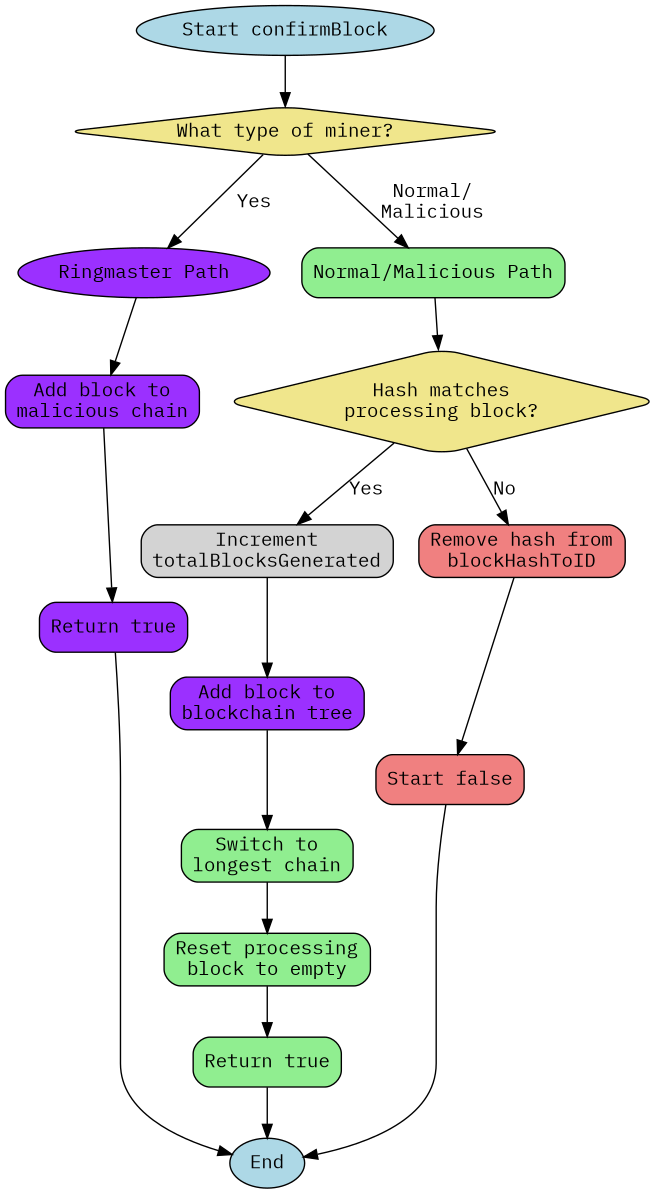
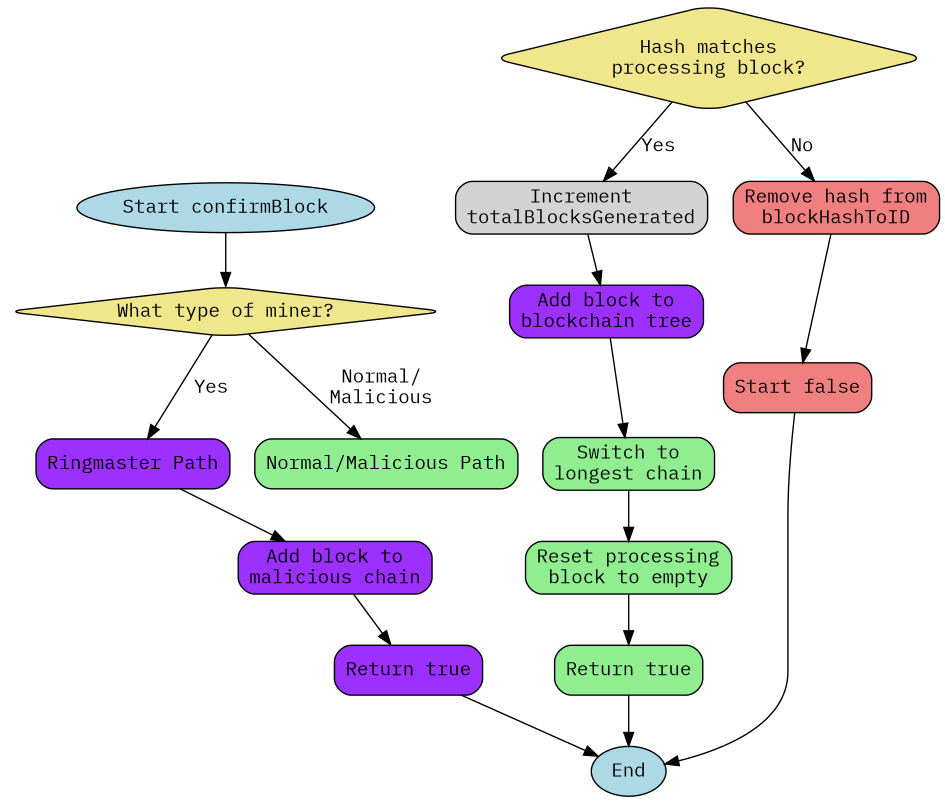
  digraph {
    fontname="IBM Plex Mono"
    rankdir=TB
    node [fillcolor=purple1 fontname="IBM Plex Mono" shape=box style="filled,rounded"]
    edge [fontname="IBM Plex Mono"]
    n1 [fillcolor=lightblue label="Start confirmBlock" shape=ellipse]
    n2 [fillcolor=khaki label="What type of miner?" shape=diamond]
-   n3 [label="Ringmaster Path" shape=ellipse]
+   n3 [label="Ringmaster Path"]
    n4 [fillcolor=lightgreen label="Normal/Malicious Path"]
    n5 [fillcolor=lightblue label=End shape=ellipse]
    n6 [label="Add block to\nmalicious chain"]
    n7 [fillcolor=khaki label="Hash matches\nprocessing block?" shape=diamond]
    n8 [label="Return true"]
    n9 [fillcolor=lightgrey label="Increment\ntotalBlocksGenerated"]
    n10 [fillcolor=lightcoral label="Remove hash from\nblockHashToID"]
    n11 [label="Add block to\nblockchain tree"]
    n12 [fillcolor=lightcoral label="Start false"]
    n13 [fillcolor=lightgreen label="Switch to\nlongest chain"]
    n14 [fillcolor=lightgreen label="Reset processing\nblock to empty"]
    n15 [fillcolor=lightgreen label="Return true"]
    n1 -> n2
    n2 -> n3 [label=Yes]
    n2 -> n4 [label="Normal/\nMalicious"]
    n3 -> n6
-   n4 -> n7
    n6 -> n8
    n7 -> n9 [label=Yes]
    n7 -> n10 [label=No]
    n8 -> n5
    n9 -> n11
    n10 -> n12
    n11 -> n13
    n12 -> n5
    n13 -> n14
    n14 -> n15
    n15 -> n5
  }
